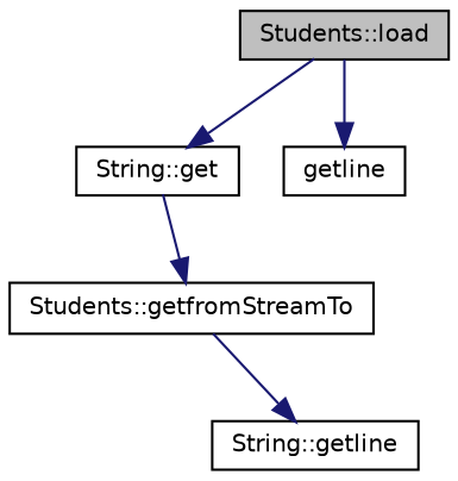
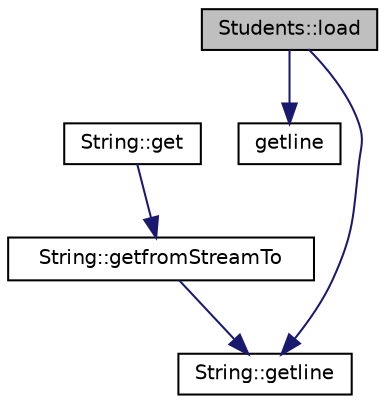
  digraph {
    rankdir=TB
    node [color=black fillcolor=white fontname=Helvetica fontsize=10 shape=record style=filled]
    edge [color=midnightblue fontname=Helvetica fontsize=10 labelfontname=Helvetica labelfontsize=10 style=solid]
    n1 [fillcolor=grey75 fontcolor=black height=0.2 label="Students::load" width=0.4]
    n2 [height=0.2 label="String::get" width=0.4]
    n3 [height=0.2 label=getline width=0.4]
-   n4 [height=0.2 label="Students::getfromStreamTo" width=0.4]
+   n4 [height=0.2 label="String::getfromStreamTo" width=0.4]
    n5 [height=0.2 label="String::getline" width=0.4]
-   n1 -> n2
+   n1 -> n5
    n1 -> n3
    n2 -> n4
    n4 -> n5
  }
